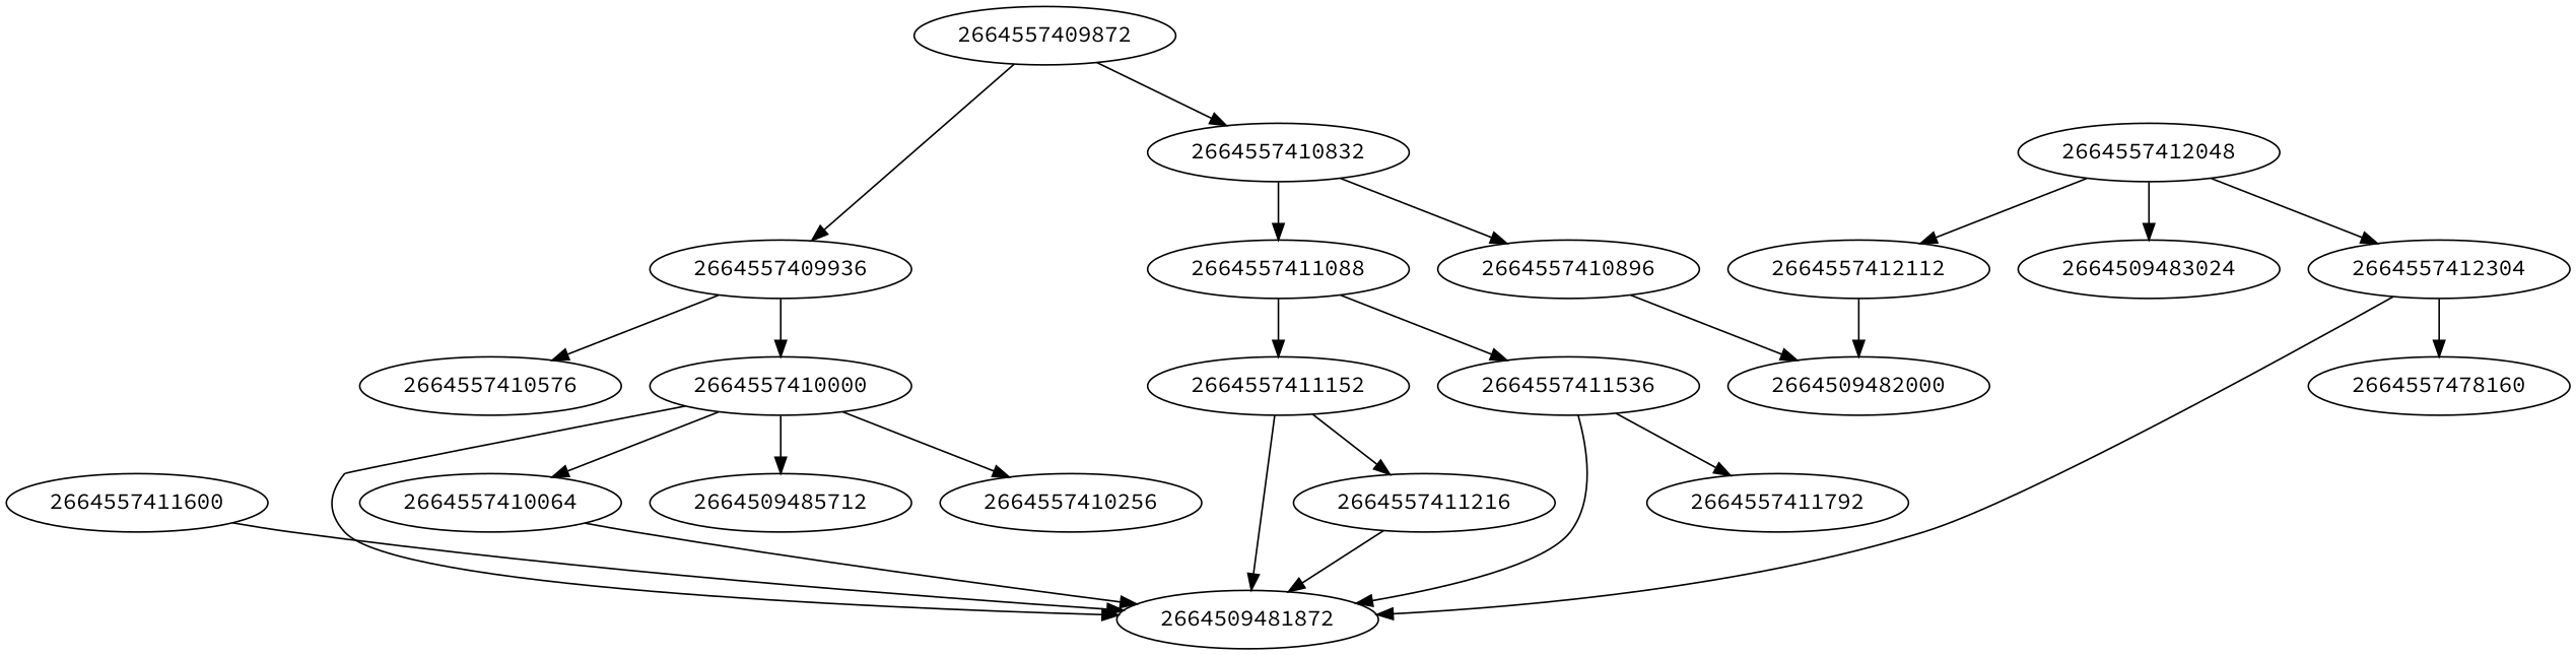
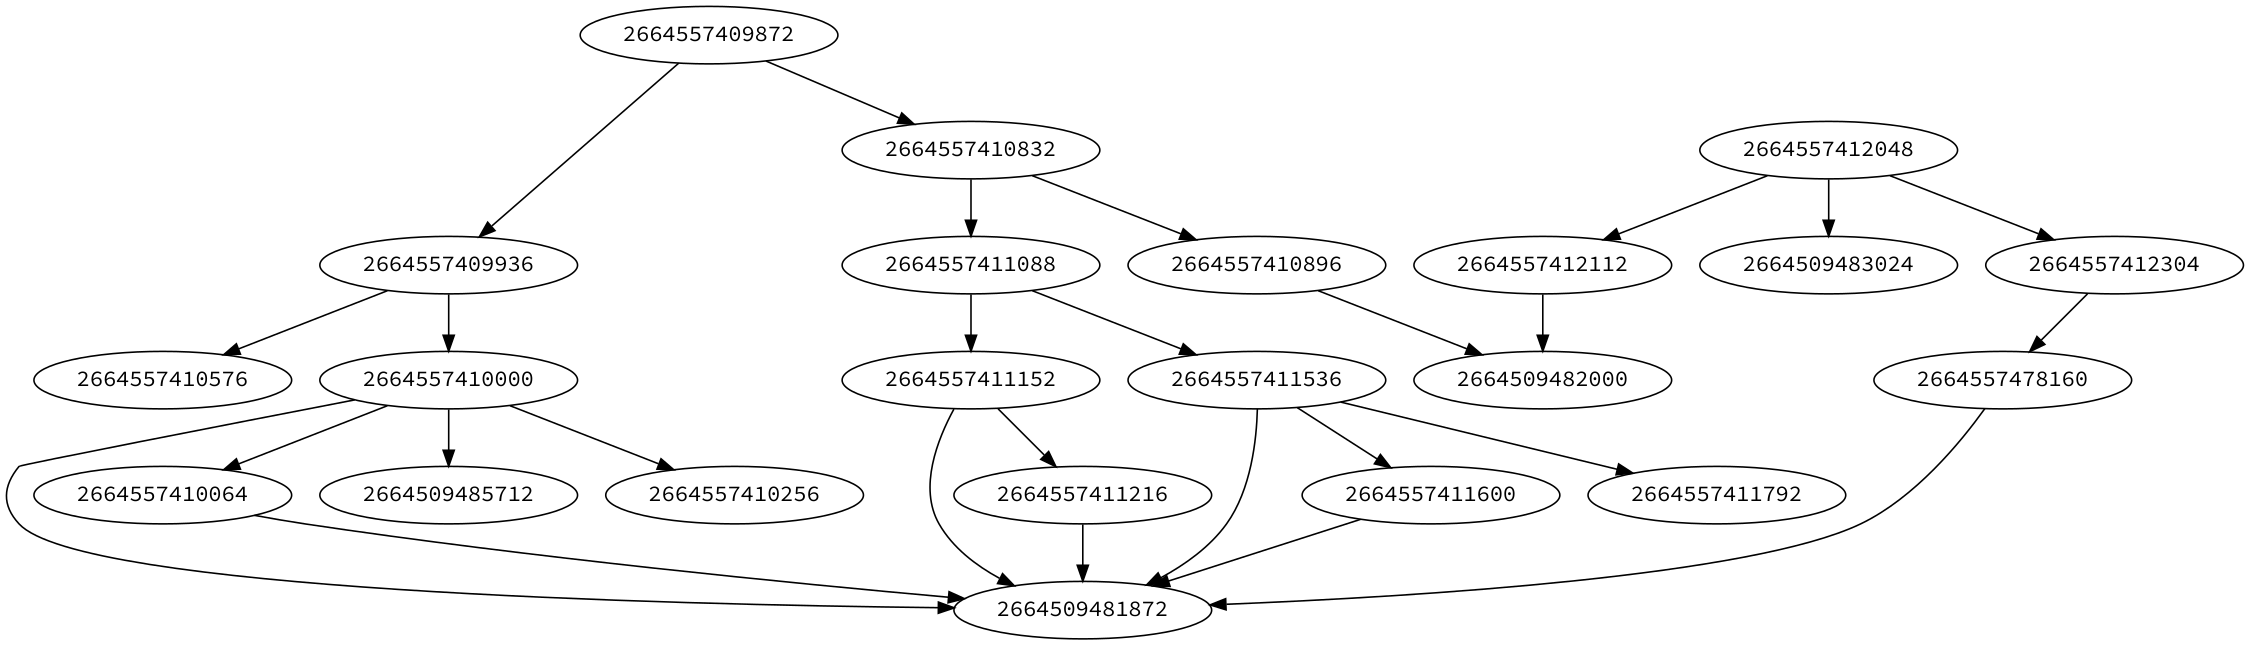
  strict digraph {
    fontname="Source Code Pro"
    node [fontname="Source Code Pro" type=Name]
    edge [fontname="Source Code Pro"]
    2664557411088 [type=Call]
    2664557411152 [type=Attribute]
    2664557411536 [type=Subscript]
    2664509481872 [type=Load]
    2664557411216
    2664557411600
    2664557411792 [type=Constant]
    2664509482000 [type=Store]
    2664557412112
    2664557410064
    2664557409936 [type=Compare]
    2664557410576 [type=Constant]
    2664557410000 [type=Subscript]
    2664509485712 [type=Eq]
    2664557410256 [type=Constant]
    2664557410832 [type=AugAssign]
    2664557410896
    2664509483024 [type=Add]
    2664557478160 [type=Constant]
    2664557412304 [type=Subscript]
    2664557409872 [type=If]
    2664557412048 [type=AugAssign]
    2664557411088 -> 2664557411152
    2664557411088 -> 2664557411536
    2664557411152 -> 2664509481872
    2664557411152 -> 2664557411216
    2664557411536 -> 2664509481872
+   2664557411536 -> 2664557411600
    2664557411536 -> 2664557411792
    2664557411216 -> 2664509481872
    2664557411600 -> 2664509481872
    2664557412112 -> 2664509482000
    2664557410064 -> 2664509481872
    2664557409936 -> 2664557410576
    2664557409936 -> 2664557410000
    2664557410000 -> 2664509481872
    2664557410000 -> 2664557410064
    2664557410000 -> 2664509485712
    2664557410000 -> 2664557410256
    2664557410832 -> 2664557411088
    2664557410832 -> 2664557410896
    2664557410896 -> 2664509482000
-   2664557412304 -> 2664509481872
+   2664557478160 -> 2664509481872
    2664557412304 -> 2664557478160
    2664557409872 -> 2664557409936
    2664557409872 -> 2664557410832
    2664557412048 -> 2664557412112
    2664557412048 -> 2664509483024
    2664557412048 -> 2664557412304
  }
